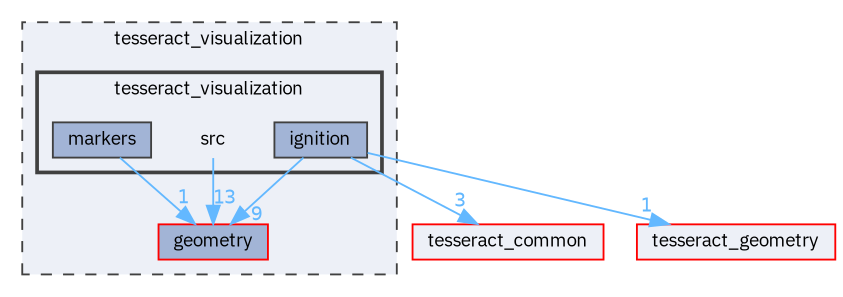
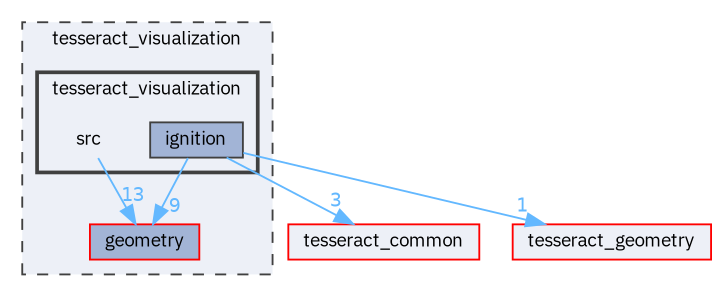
  digraph {
    compound=true
    fontname="IBM Plex Sans"
    node [fontname="IBM Plex Sans" fontsize=10 shape=box color=red fillcolor="#a2b4d6" style=filled]
    edge [color=steelblue1 fontcolor=steelblue1 fontname="IBM Plex Sans" fontsize=10 headlabel=1 labeldistance=1.5 labelfontname=Helvetica labelfontsize=10]
    n1 [height=0.2 label=src shape=plaintext width=0.4 color="" fillcolor="" style=""]
    n2 [color=grey25 height=0.2 label=ignition width=0.4]
-   n3 [color=grey25 height=0.2 label=markers width=0.4]
    n4 [height=0.2 label=geometry width=0.4]
    n5 [fillcolor="#edf0f7" height=0.2 label=tesseract_common width=0.4]
    n6 [fillcolor="#edf0f7" height=0.2 label=tesseract_geometry width=0.4]
    subgraph cluster_1 {
      bgcolor="#edf0f7"
      fontsize=10
      label=tesseract_visualization
      pencolor=grey25
      style="filled,dashed"
      n4
      subgraph cluster_2 {
        bgcolor="#edf0f7"
        fontsize=10
        label=tesseract_visualization
        pencolor=grey25
        style="filled,bold"
        n1
        n2
-       n3
      }
    }
    n1 -> n4 [headlabel=13]
    n2 -> n4 [headlabel=9]
    n2 -> n5 [headlabel=3]
    n2 -> n6
-   n3 -> n4
  }
